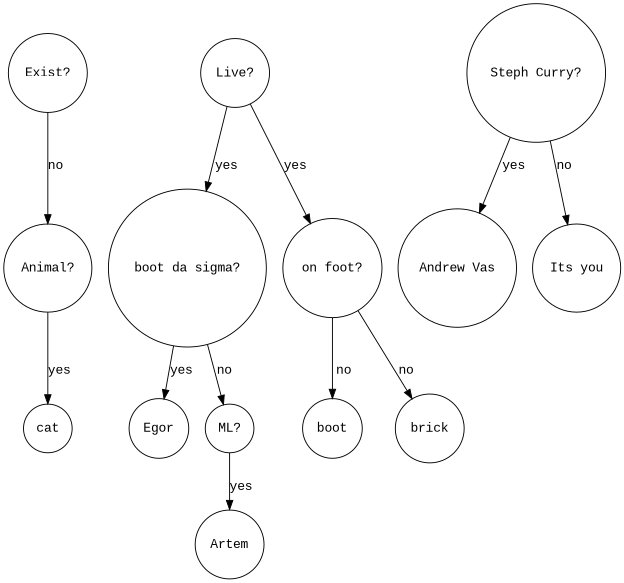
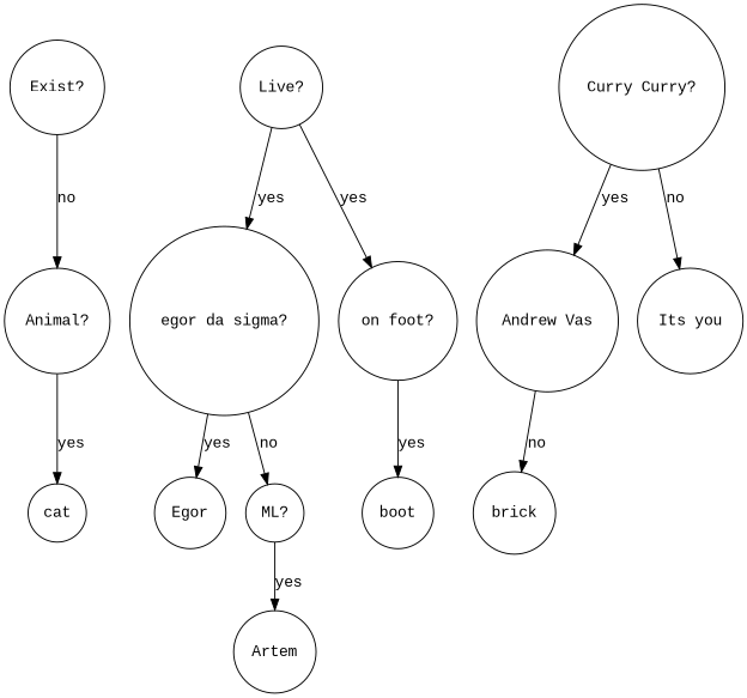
  digraph {
    fontname="Liberation Mono"
    node [fontname="Liberation Mono" shape=circle]
    edge [fontname="Liberation Mono"]
    "Exist?"
    "Animal?"
    "Live?"
-   "egor da sigma?" [label="boot da sigma?"]
+   "egor da sigma?"
    "on foot?"
    cat
    Egor
    "ML?"
    boot
    brick
    Artem
-   "Steph Curry?"
+   "Steph Curry?" [label="Curry Curry?"]
    "Andrew Vas"
    "Its you"
    "Exist?" -> "Animal?" [label=no]
    "Animal?" -> cat [label=yes]
    "Live?" -> "egor da sigma?" [label=yes]
    "Live?" -> "on foot?" [label=yes]
    "egor da sigma?" -> Egor [label=yes]
    "egor da sigma?" -> "ML?" [label=no]
-   "on foot?" -> boot [label=no]
-   "on foot?" -> brick [label=no]
+   "on foot?" -> boot [label=yes]
+   "Andrew Vas" -> brick [label=no]
    "ML?" -> Artem [label=yes]
    "Steph Curry?" -> "Andrew Vas" [label=yes]
    "Steph Curry?" -> "Its you" [label=no]
  }
